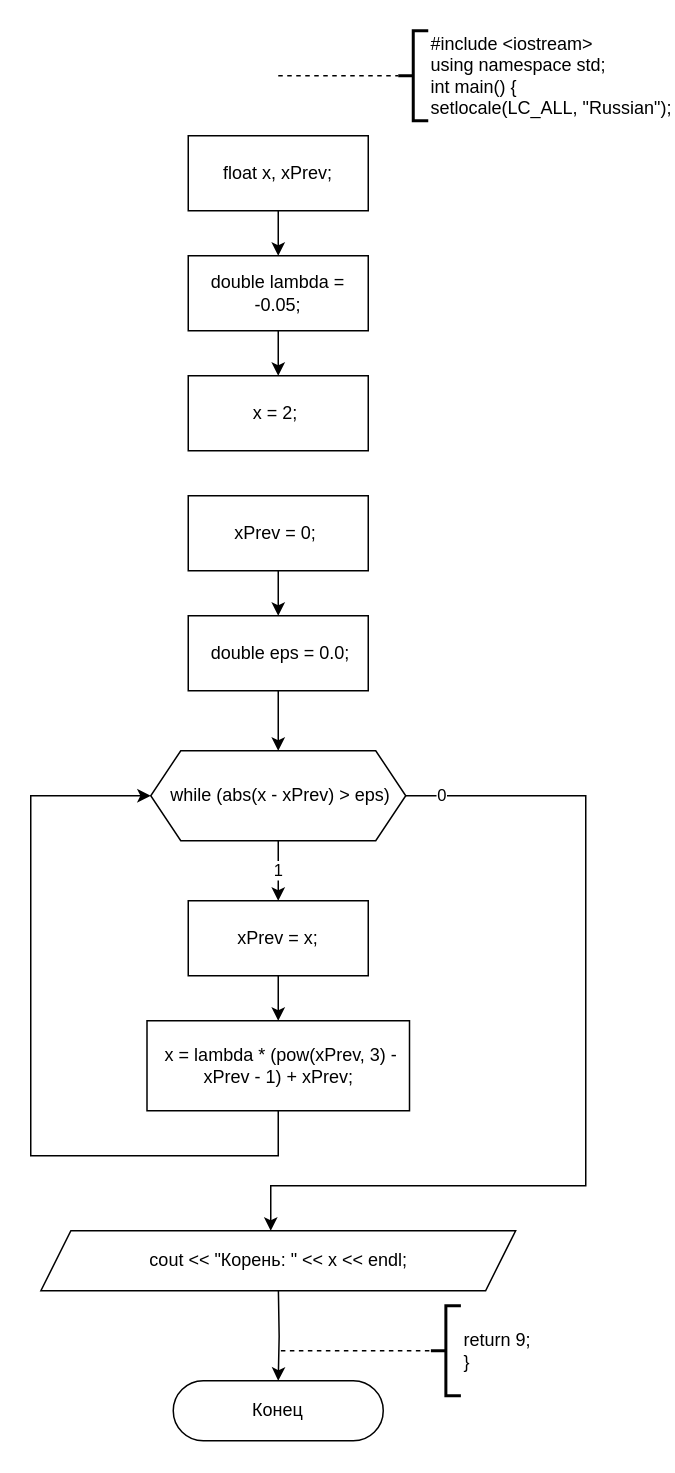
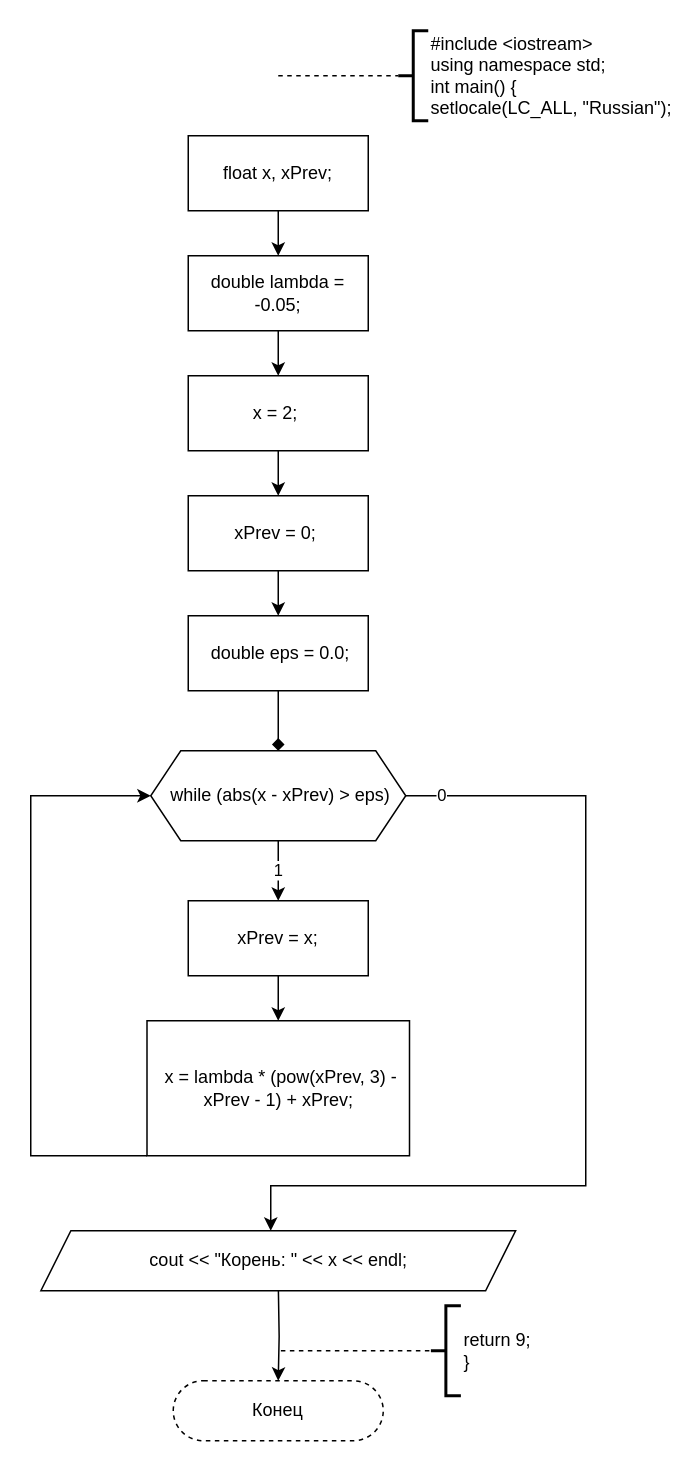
  <mxCell id="0" />
  <mxCell id="1" parent="0" />
  <mxCell id="2" style="edgeStyle=none;html=1;" parent="1" source="3" edge="1"><mxGeometry relative="1" as="geometry"><mxPoint x="185" y="170" as="targetPoint" /></mxGeometry></mxCell>
  <mxCell id="3" value="float x, xPrev;" style="rounded=0;whiteSpace=wrap;html=1;" parent="1" vertex="1"><mxGeometry x="125" y="90" width="120" height="50" as="geometry" /></mxCell>
  <mxCell id="4" value="#include &amp;lt;iostream&amp;gt;&lt;br&gt;using namespace std;&lt;br&gt;int main() {&lt;br&gt;setlocale(LC_ALL, &quot;Russian&quot;);" style="strokeWidth=2;html=1;shape=mxgraph.flowchart.annotation_2;align=left;labelPosition=right;pointerEvents=1;" parent="1" vertex="1"><mxGeometry x="265" y="20" width="20" height="60" as="geometry" /></mxCell>
  <mxCell id="5" value="" style="endArrow=none;dashed=1;html=1;entryX=0;entryY=0.5;entryDx=0;entryDy=0;entryPerimeter=0;" parent="1" target="4" edge="1"><mxGeometry width="50" height="50" relative="1" as="geometry"><mxPoint x="185" y="50" as="sourcePoint" /><mxPoint x="275" y="40" as="targetPoint" /></mxGeometry></mxCell>
- <mxCell id="6" value="Конец" style="rounded=1;whiteSpace=wrap;html=1;arcSize=50;" parent="1" vertex="1"><mxGeometry x="115" y="920" width="140" height="40" as="geometry" /></mxCell>
+ <mxCell id="6" value="Конец" style="rounded=1;whiteSpace=wrap;html=1;arcSize=50;dashed=1;" parent="1" vertex="1"><mxGeometry x="115" y="920" width="140" height="40" as="geometry" /></mxCell>
  <mxCell id="7" value="return 9;&lt;br&gt;}" style="strokeWidth=2;html=1;shape=mxgraph.flowchart.annotation_2;align=left;labelPosition=right;pointerEvents=1;" parent="1" vertex="1"><mxGeometry x="286.75" y="870" width="20" height="60" as="geometry" /></mxCell>
  <mxCell id="8" value="" style="endArrow=none;dashed=1;html=1;entryX=0;entryY=0.5;entryDx=0;entryDy=0;entryPerimeter=0;" parent="1" edge="1"><mxGeometry width="50" height="50" relative="1" as="geometry"><mxPoint x="186.75" y="900" as="sourcePoint" /><mxPoint x="286.75" y="900" as="targetPoint" /></mxGeometry></mxCell>
  <mxCell id="9" style="edgeStyle=none;html=1;" parent="1" source="10" edge="1"><mxGeometry relative="1" as="geometry"><mxPoint x="185" y="250" as="targetPoint" /></mxGeometry></mxCell>
  <mxCell id="10" value="double lambda = -0.05;" style="rounded=0;whiteSpace=wrap;html=1;" parent="1" vertex="1"><mxGeometry x="125" y="170" width="120" height="50" as="geometry" /></mxCell>
+ <mxCell id="11" value="" style="edgeStyle=orthogonalEdgeStyle;rounded=0;html=1;" parent="1" source="12" target="15" edge="1"><mxGeometry relative="1" as="geometry" /></mxCell>
  <mxCell id="12" value="x = 2;&amp;nbsp;" style="rounded=0;whiteSpace=wrap;html=1;" parent="1" vertex="1"><mxGeometry x="125" y="250" width="120" height="50" as="geometry" /></mxCell>
  <mxCell id="13" style="edgeStyle=orthogonalEdgeStyle;rounded=0;html=1;" parent="1" target="6" edge="1"><mxGeometry relative="1" as="geometry"><mxPoint x="185.1" y="860" as="sourcePoint" /></mxGeometry></mxCell>
  <mxCell id="14" style="edgeStyle=none;html=1;" parent="1" source="15" target="25" edge="1"><mxGeometry relative="1" as="geometry" /></mxCell>
  <mxCell id="15" value="xPrev = 0;&amp;nbsp;" style="rounded=0;whiteSpace=wrap;html=1;" parent="1" vertex="1"><mxGeometry x="125" y="330" width="120" height="50" as="geometry" /></mxCell>
  <mxCell id="16" value="1" style="edgeStyle=orthogonalEdgeStyle;rounded=0;html=1;" parent="1" source="18" edge="1"><mxGeometry relative="1" as="geometry"><mxPoint x="185" y="600" as="targetPoint" /></mxGeometry></mxCell>
  <mxCell id="17" value="0" style="edgeStyle=orthogonalEdgeStyle;rounded=0;html=1;" parent="1" source="18" target="19" edge="1"><mxGeometry x="-0.922" relative="1" as="geometry"><Array as="points"><mxPoint x="390" y="530" /><mxPoint x="390" y="790" /><mxPoint x="180" y="790" /></Array><mxPoint as="offset" /></mxGeometry></mxCell>
  <mxCell id="18" value="&amp;nbsp;while (abs(x - xPrev) &amp;gt; eps)" style="shape=hexagon;perimeter=hexagonPerimeter2;whiteSpace=wrap;html=1;fixedSize=1;" parent="1" vertex="1"><mxGeometry x="100" y="500" width="170" height="60" as="geometry" /></mxCell>
  <mxCell id="19" value="cout &amp;lt;&amp;lt; &quot;Корень: &quot; &amp;lt;&amp;lt; x &amp;lt;&amp;lt; endl;" style="shape=parallelogram;perimeter=parallelogramPerimeter;whiteSpace=wrap;html=1;fixedSize=1;" parent="1" vertex="1"><mxGeometry x="26.75" y="820" width="316.5" height="40" as="geometry" /></mxCell>
  <mxCell id="20" style="edgeStyle=orthogonalEdgeStyle;rounded=0;html=1;" parent="1" source="21" target="23" edge="1"><mxGeometry relative="1" as="geometry" /></mxCell>
  <mxCell id="21" value="xPrev = x;" style="rounded=0;whiteSpace=wrap;html=1;" parent="1" vertex="1"><mxGeometry x="125" y="600" width="120" height="50" as="geometry" /></mxCell>
  <mxCell id="22" style="edgeStyle=orthogonalEdgeStyle;rounded=0;html=1;entryX=0;entryY=0.5;entryDx=0;entryDy=0;entryPerimeter=0;" parent="1" source="23" target="18" edge="1"><mxGeometry relative="1" as="geometry"><Array as="points"><mxPoint x="185" y="770" /><mxPoint x="20" y="770" /><mxPoint x="20" y="530" /></Array></mxGeometry></mxCell>
- <mxCell id="23" value="&amp;nbsp;x = lambda * (pow(xPrev, 3) - xPrev - 1) + xPrev;" style="rounded=0;whiteSpace=wrap;html=1;" parent="1" vertex="1"><mxGeometry x="97.5" y="680" width="175" height="60" as="geometry" /></mxCell>
- <mxCell id="24" style="edgeStyle=none;html=1;" parent="1" source="25" target="18" edge="1"><mxGeometry relative="1" as="geometry" /></mxCell>
+ <mxCell id="23" value="&amp;nbsp;x = lambda * (pow(xPrev, 3) - xPrev - 1) + xPrev;" style="rounded=0;whiteSpace=wrap;html=1;" parent="1" vertex="1"><mxGeometry x="97.5" y="680" width="175" height="90" as="geometry" /></mxCell>
+ <mxCell id="24" style="edgeStyle=none;html=1;endArrow=diamond;" parent="1" source="25" target="18" edge="1"><mxGeometry relative="1" as="geometry" /></mxCell>
  <mxCell id="25" value="&amp;nbsp;double eps = 0.0;" style="rounded=0;whiteSpace=wrap;html=1;" parent="1" vertex="1"><mxGeometry x="125" y="410" width="120" height="50" as="geometry" /></mxCell>
